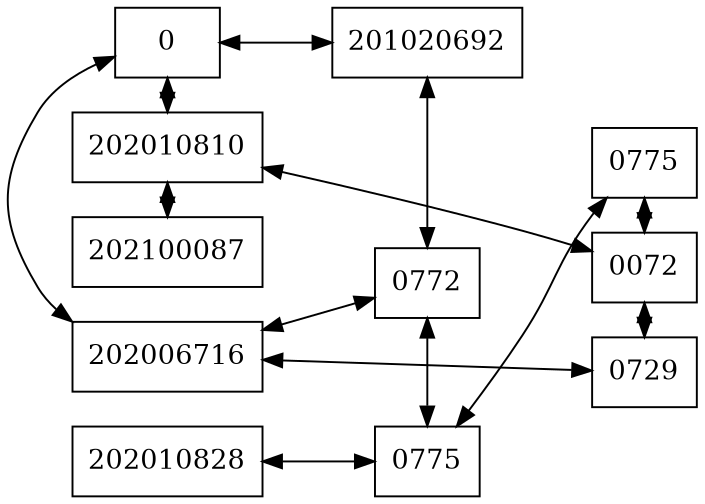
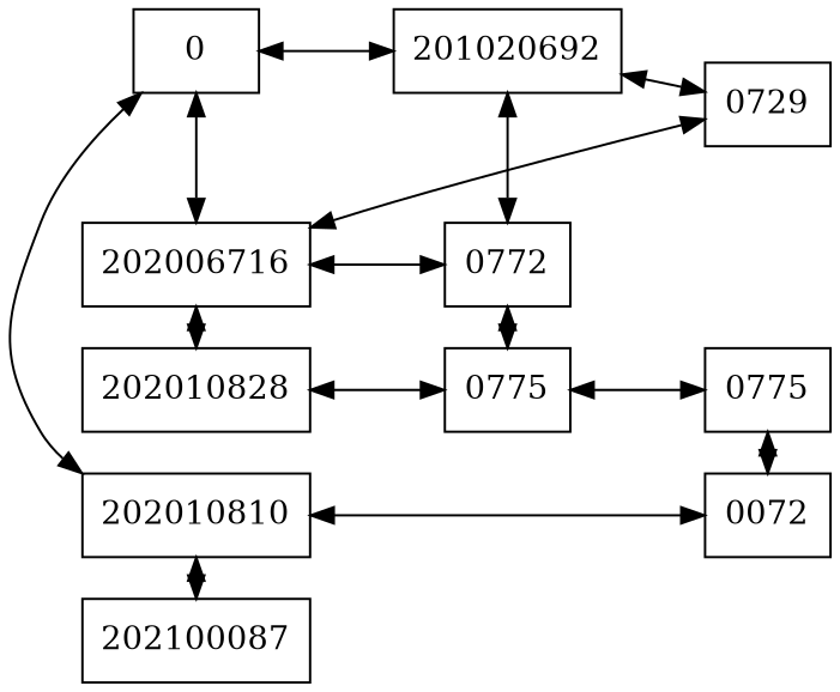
  digraph {
    rankdir=LR
    node [group=2 shape=box]
    edge [dir=both]
    n1 [group=0 label=0 rankdir=LR]
    n2 [group=1 label=202006716 rankdir=LR]
    n3 [label=202010828 rankdir=LR]
    n4 [group=3 label=202010810 rankdir=LR]
    n5 [group=4 label=202100087 rankdir=LR]
    n6 [group=0 label=201020692]
    n7 [group=1 label=0772]
    n8 [label=0775]
    n9 [label=0775]
    n10 [group=3 label=0072]
    n11 [group=4 label=0729]
    subgraph sub_1 {
      rank=min
      n1
      n2
      n3
      n4
      n5
    }
    subgraph sub_2 {
      rank=same
      n6
      n7
      n8
    }
    subgraph sub_3 {
      rank=same
      n9
      n10
      n11
    }
    n1 -> n2
    n1 -> n4
    n1 -> n6
+   n2 -> n3
    n2 -> n7
    n2 -> n11
    n3 -> n8
    n4 -> n5
    n4 -> n10
    n6 -> n7
    n7 -> n8
    n8 -> n9
    n9 -> n10
-   n10 -> n11
+   n6 -> n11
  }
